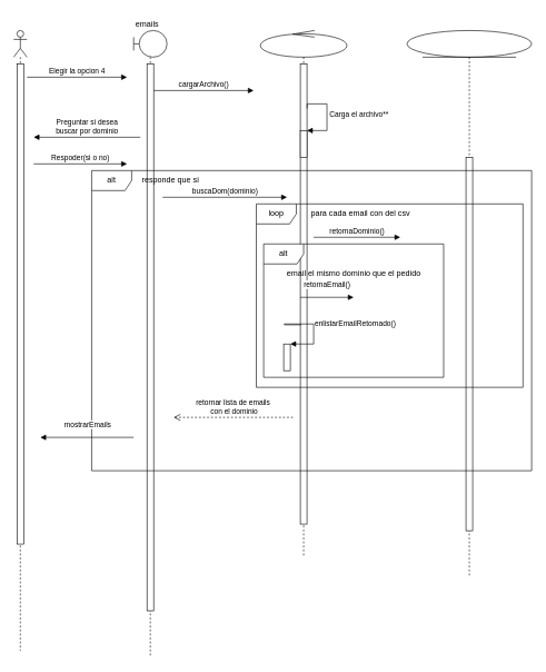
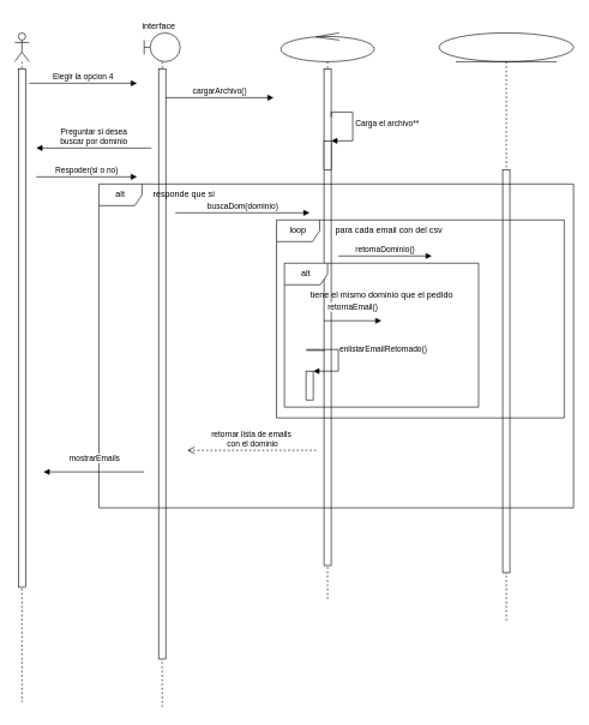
  <mxCell id="0" />
  <mxCell id="1" parent="0" />
  <mxCell id="2" value="" style="shape=umlLifeline;participant=umlActor;perimeter=lifelinePerimeter;whiteSpace=wrap;html=1;container=1;collapsible=0;recursiveResize=0;verticalAlign=top;spacingTop=36;outlineConnect=0;" parent="1" vertex="1"><mxGeometry x="20" y="45" width="20" height="930" as="geometry" /></mxCell>
  <mxCell id="3" value="" style="html=1;points=[];perimeter=orthogonalPerimeter;" vertex="1" parent="2"><mxGeometry x="5" y="50" width="10" height="720" as="geometry" /></mxCell>
  <mxCell id="4" value="" style="shape=umlLifeline;participant=umlBoundary;perimeter=lifelinePerimeter;whiteSpace=wrap;html=1;container=1;collapsible=0;recursiveResize=0;verticalAlign=top;spacingTop=36;outlineConnect=0;" parent="1" vertex="1"><mxGeometry x="200" y="45" width="50" height="940" as="geometry" /></mxCell>
  <mxCell id="5" value="" style="html=1;points=[];perimeter=orthogonalPerimeter;" vertex="1" parent="4"><mxGeometry x="20" y="50" width="10" height="820" as="geometry" /></mxCell>
  <mxCell id="6" value="" style="shape=umlLifeline;participant=umlControl;perimeter=lifelinePerimeter;whiteSpace=wrap;html=1;container=1;collapsible=0;recursiveResize=0;verticalAlign=top;spacingTop=36;outlineConnect=0;" parent="1" vertex="1"><mxGeometry x="390" y="45" width="130" height="790" as="geometry" /></mxCell>
  <mxCell id="7" value="" style="html=1;points=[];perimeter=orthogonalPerimeter;" vertex="1" parent="6"><mxGeometry x="60" y="50" width="10" height="690" as="geometry" /></mxCell>
  <mxCell id="8" value="" style="html=1;points=[];perimeter=orthogonalPerimeter;" vertex="1" parent="6"><mxGeometry x="60" y="150" width="10" height="40" as="geometry" /></mxCell>
  <mxCell id="9" value="Carga el archivo**" style="edgeStyle=orthogonalEdgeStyle;html=1;align=left;spacingLeft=2;endArrow=block;rounded=0;entryX=1;entryY=0;exitX=1.018;exitY=0.097;exitDx=0;exitDy=0;exitPerimeter=0;" edge="1" target="8" parent="6" source="7"><mxGeometry relative="1" as="geometry"><mxPoint x="20" y="100" as="sourcePoint" /><Array as="points"><mxPoint x="70" y="110" /><mxPoint x="100" y="110" /><mxPoint x="100" y="150" /></Array></mxGeometry></mxCell>
  <mxCell id="10" value="" style="html=1;points=[];perimeter=orthogonalPerimeter;" vertex="1" parent="6"><mxGeometry x="35" y="470" width="10" height="40" as="geometry" /></mxCell>
  <mxCell id="11" value="enlistarEmailRetornado()" style="edgeStyle=orthogonalEdgeStyle;html=1;align=left;spacingLeft=2;endArrow=block;rounded=0;entryX=1;entryY=0;exitX=0.1;exitY=0.567;exitDx=0;exitDy=0;exitPerimeter=0;" edge="1" target="10" parent="6" source="7"><mxGeometry relative="1" as="geometry"><mxPoint x="50" y="440" as="sourcePoint" /><Array as="points"><mxPoint x="36" y="440" /><mxPoint x="80" y="440" /><mxPoint x="80" y="470" /></Array></mxGeometry></mxCell>
  <mxCell id="12" value="retornar lista de emails&lt;br&gt;&amp;nbsp;con el dominio" style="html=1;verticalAlign=bottom;endArrow=open;dashed=1;endSize=8;rounded=0;" edge="1" parent="6"><mxGeometry relative="1" as="geometry"><mxPoint x="49" y="580" as="sourcePoint" /><mxPoint x="-130" y="580" as="targetPoint" /></mxGeometry></mxCell>
  <mxCell id="13" value="" style="shape=umlLifeline;participant=umlEntity;perimeter=lifelinePerimeter;whiteSpace=wrap;html=1;container=1;collapsible=0;recursiveResize=0;verticalAlign=top;spacingTop=36;outlineConnect=0;" parent="1" vertex="1"><mxGeometry x="610" y="45" width="187" height="820" as="geometry" /></mxCell>
  <mxCell id="14" value="" style="html=1;points=[];perimeter=orthogonalPerimeter;" vertex="1" parent="13"><mxGeometry x="88.5" y="190" width="10" height="560" as="geometry" /></mxCell>
  <mxCell id="15" value="alt" style="shape=umlFrame;whiteSpace=wrap;html=1;" vertex="1" parent="13"><mxGeometry x="-215" y="320" width="270" height="200" as="geometry" /></mxCell>
  <mxCell id="16" value="loop" style="shape=umlFrame;whiteSpace=wrap;html=1;" vertex="1" parent="13"><mxGeometry x="-226" y="260" width="400" height="275" as="geometry" /></mxCell>
  <mxCell id="17" value="buscaDom(dominio)" style="html=1;verticalAlign=bottom;endArrow=block;rounded=0;" edge="1" parent="13"><mxGeometry width="80" relative="1" as="geometry"><mxPoint x="-366.5" y="250" as="sourcePoint" /><mxPoint x="-180" y="250" as="targetPoint" /><mxPoint as="offset" /></mxGeometry></mxCell>
  <mxCell id="18" value="responde que si" style="text;html=1;align=center;verticalAlign=middle;resizable=0;points=[];autosize=1;strokeColor=none;fillColor=none;" vertex="1" parent="13"><mxGeometry x="-410" y="210" width="110" height="30" as="geometry" /></mxCell>
  <mxCell id="19" value="alt" style="shape=umlFrame;whiteSpace=wrap;html=1;" vertex="1" parent="13"><mxGeometry x="-473" y="210" width="660" height="450" as="geometry" /></mxCell>
  <mxCell id="20" value="Elegir la opcion 4" style="html=1;verticalAlign=bottom;endArrow=block;rounded=0;" parent="1" edge="1"><mxGeometry width="80" relative="1" as="geometry"><mxPoint x="40" y="115" as="sourcePoint" /><mxPoint x="190" y="115" as="targetPoint" /><mxPoint as="offset" /></mxGeometry></mxCell>
- <mxCell id="21" value="emails" style="text;html=1;align=center;verticalAlign=middle;resizable=0;points=[];autosize=1;strokeColor=none;fillColor=none;" parent="1" vertex="1"><mxGeometry x="185" y="20" width="70" height="30" as="geometry" /></mxCell>
+ <mxCell id="21" value="interface" style="text;html=1;align=center;verticalAlign=middle;resizable=0;points=[];autosize=1;strokeColor=none;fillColor=none;" parent="1" vertex="1"><mxGeometry x="185" y="20" width="70" height="30" as="geometry" /></mxCell>
  <mxCell id="22" value="cargarArchivo()" style="html=1;verticalAlign=bottom;endArrow=block;rounded=0;" edge="1" parent="1"><mxGeometry width="80" relative="1" as="geometry"><mxPoint x="230" y="135" as="sourcePoint" /><mxPoint x="380" y="135" as="targetPoint" /></mxGeometry></mxCell>
  <mxCell id="23" value="Preguntar si desea&lt;br&gt;buscar por dominio" style="html=1;verticalAlign=bottom;endArrow=block;rounded=0;" edge="1" parent="1"><mxGeometry width="80" relative="1" as="geometry"><mxPoint x="210" y="205" as="sourcePoint" /><mxPoint x="50" y="205" as="targetPoint" /></mxGeometry></mxCell>
  <mxCell id="24" value="Respoder(si o no)" style="html=1;verticalAlign=bottom;endArrow=block;rounded=0;" edge="1" parent="1"><mxGeometry width="80" relative="1" as="geometry"><mxPoint x="50" y="245" as="sourcePoint" /><mxPoint x="190" y="245" as="targetPoint" /><mxPoint as="offset" /></mxGeometry></mxCell>
  <mxCell id="25" value="retornaDominio()" style="html=1;verticalAlign=bottom;endArrow=block;rounded=0;" edge="1" parent="1"><mxGeometry width="80" relative="1" as="geometry"><mxPoint x="470" y="355" as="sourcePoint" /><mxPoint x="600" y="355" as="targetPoint" /></mxGeometry></mxCell>
  <mxCell id="26" value="retornaEmail()" style="html=1;verticalAlign=bottom;endArrow=block;rounded=0;" edge="1" parent="1"><mxGeometry y="10" width="80" relative="1" as="geometry"><mxPoint x="450" y="445" as="sourcePoint" /><mxPoint x="530" y="445" as="targetPoint" /><mxPoint as="offset" /></mxGeometry></mxCell>
  <mxCell id="27" value="mostrarEmails" style="html=1;verticalAlign=bottom;endArrow=block;rounded=0;" edge="1" parent="1"><mxGeometry y="-10" width="80" relative="1" as="geometry"><mxPoint x="200" y="655" as="sourcePoint" /><mxPoint x="60" y="655" as="targetPoint" /><mxPoint x="1" as="offset" /></mxGeometry></mxCell>
- <mxCell id="28" value="email el mismo dominio que el pedido" style="text;html=1;align=center;verticalAlign=middle;resizable=0;points=[];autosize=1;strokeColor=none;fillColor=none;" vertex="1" parent="1"><mxGeometry x="410" y="395" width="240" height="30" as="geometry" /></mxCell>
+ <mxCell id="28" value="tiene el mismo dominio que el pedido" style="text;html=1;align=center;verticalAlign=middle;resizable=0;points=[];autosize=1;strokeColor=none;fillColor=none;" vertex="1" parent="1"><mxGeometry x="410" y="395" width="240" height="30" as="geometry" /></mxCell>
  <mxCell id="29" value="para cada email con del csv" style="text;html=1;align=center;verticalAlign=middle;resizable=0;points=[];autosize=1;strokeColor=none;fillColor=none;" vertex="1" parent="1"><mxGeometry x="450" y="305" width="180" height="30" as="geometry" /></mxCell>
